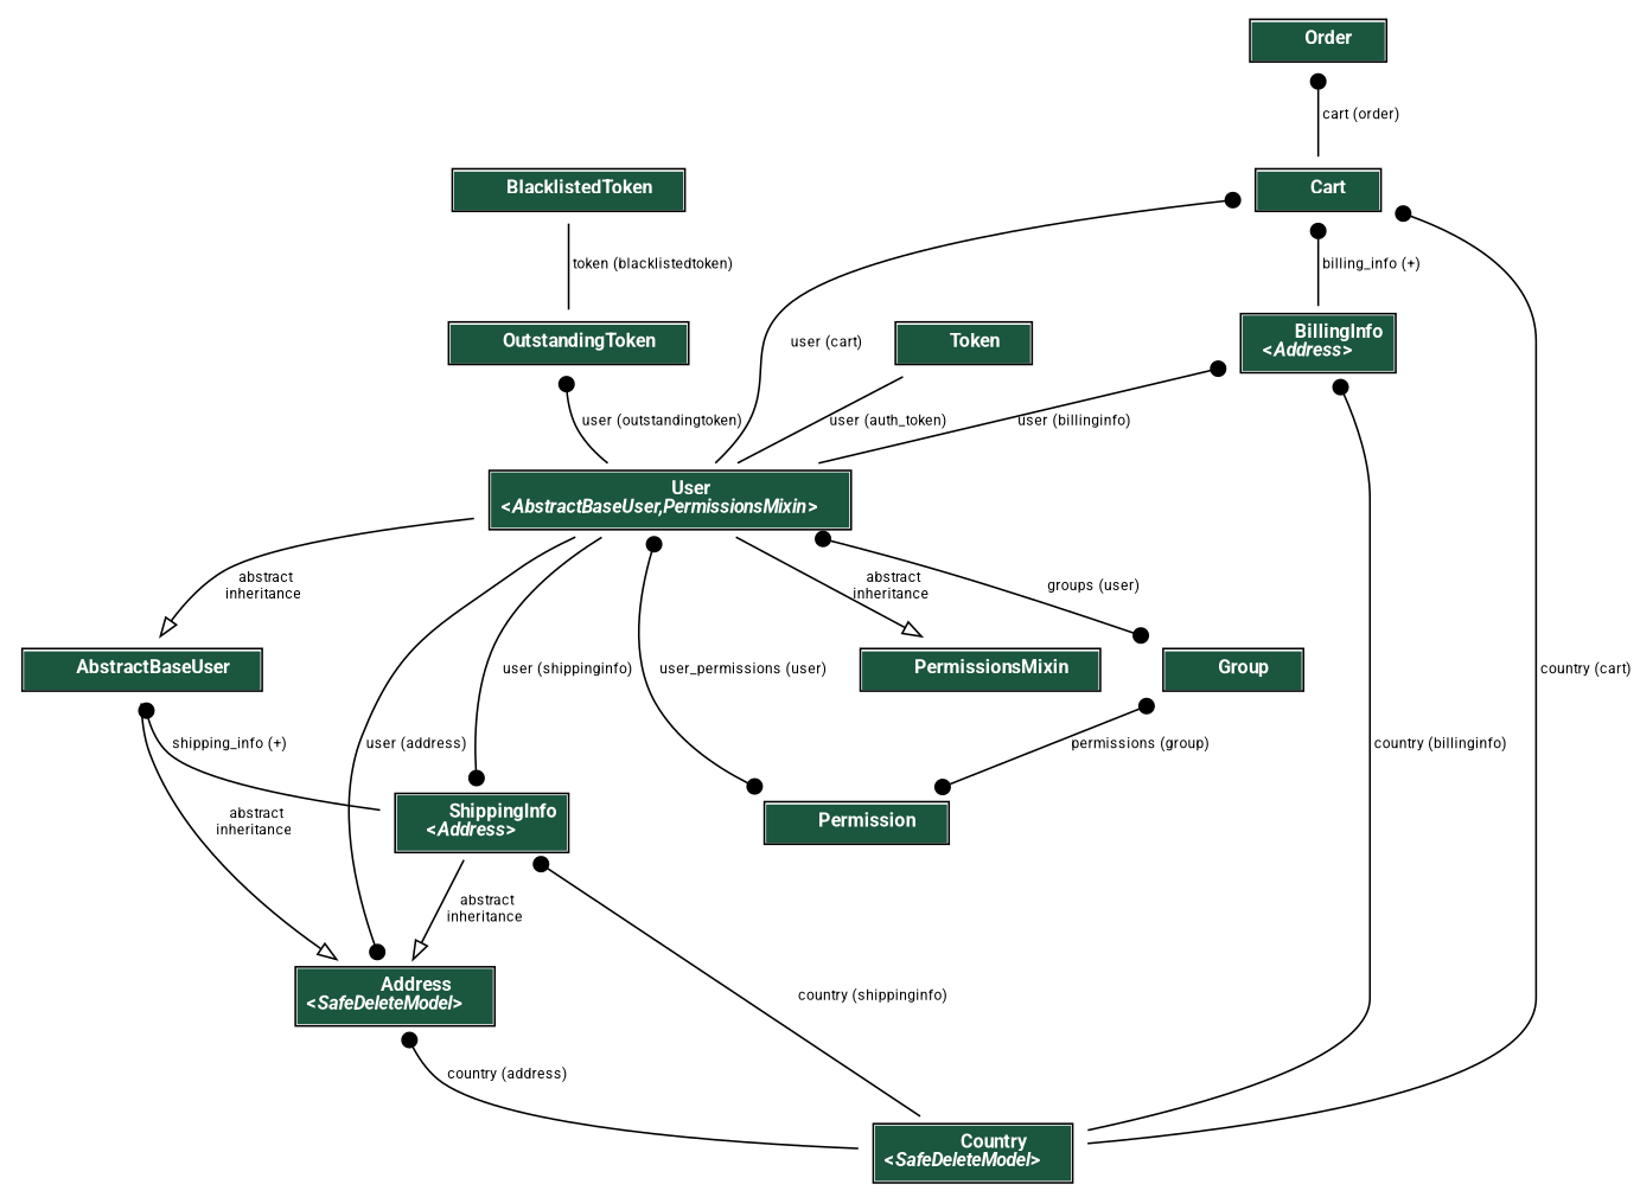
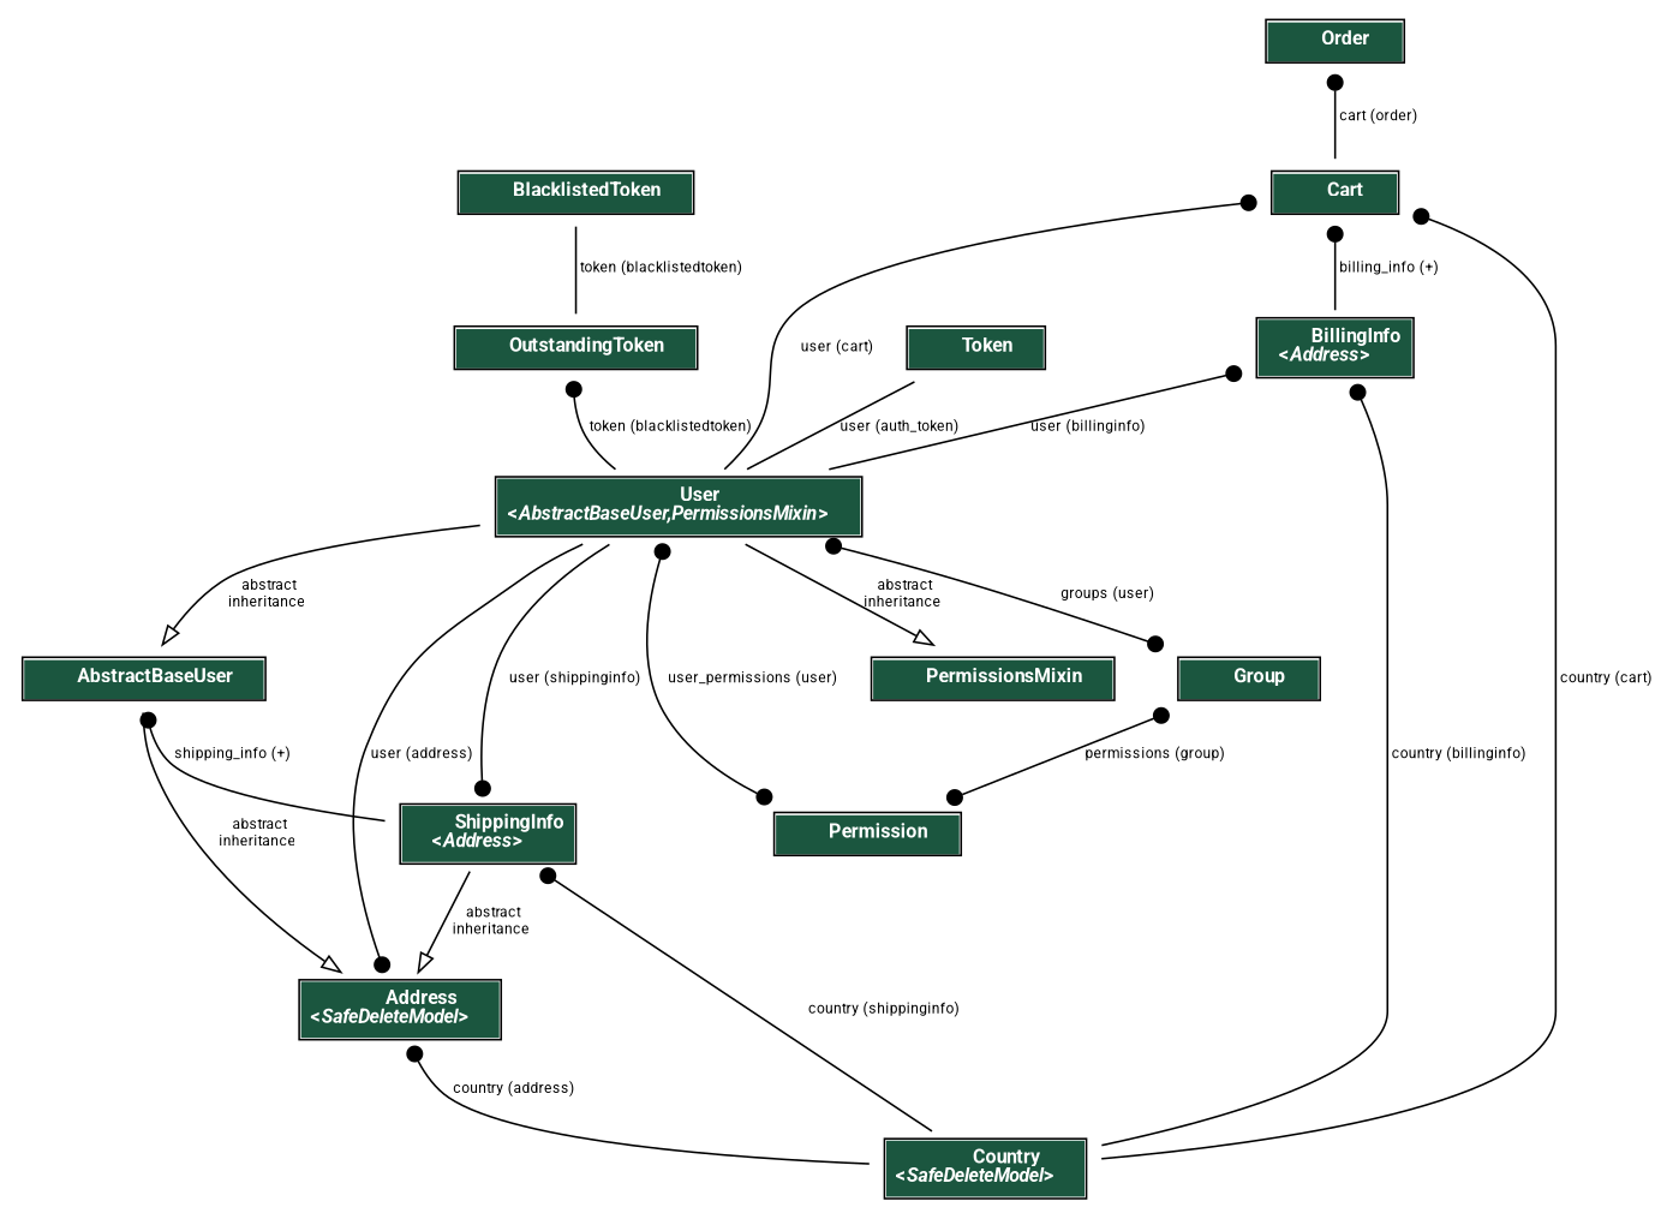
  digraph {
    fontname=Roboto
    fontsize=8
    rankdir=TB
    splines=true
    node [fontname=Roboto fontsize=8 shape=plaintext]
    edge [arrowhead=none arrowtail=dot dir=both fontname=Roboto fontsize=8]
    n1 [label=<     <TABLE BGCOLOR="white" BORDER="1" CELLBORDER="0" CELLSPACING="0">     <TR><TD COLSPAN="2" CELLPADDING="5" ALIGN="CENTER" BGCOLOR="#1b563f">     <FONT FACE="Roboto" COLOR="white" POINT-SIZE="10"><B>     Permission     </B></FONT></TD></TR>     </TABLE>     >]
    n2 [label=<     <TABLE BGCOLOR="white" BORDER="1" CELLBORDER="0" CELLSPACING="0">     <TR><TD COLSPAN="2" CELLPADDING="5" ALIGN="CENTER" BGCOLOR="#1b563f">     <FONT FACE="Roboto" COLOR="white" POINT-SIZE="10"><B>     Group     </B></FONT></TD></TR>     </TABLE>     >]
    n3 [label=<     <TABLE BGCOLOR="white" BORDER="1" CELLBORDER="0" CELLSPACING="0">     <TR><TD COLSPAN="2" CELLPADDING="5" ALIGN="CENTER" BGCOLOR="#1b563f">     <FONT FACE="Roboto" COLOR="white" POINT-SIZE="10"><B>     Cart     </B></FONT></TD></TR>     </TABLE>     >]
    n4 [label=<     <TABLE BGCOLOR="white" BORDER="1" CELLBORDER="0" CELLSPACING="0">     <TR><TD COLSPAN="2" CELLPADDING="5" ALIGN="CENTER" BGCOLOR="#1b563f">     <FONT FACE="Roboto" COLOR="white" POINT-SIZE="10"><B>     Country<BR/>&lt;<FONT FACE="Roboto"><I>SafeDeleteModel</I></FONT>&gt;     </B></FONT></TD></TR>     </TABLE>     >]
    n5 [label=<     <TABLE BGCOLOR="white" BORDER="1" CELLBORDER="0" CELLSPACING="0">     <TR><TD COLSPAN="2" CELLPADDING="5" ALIGN="CENTER" BGCOLOR="#1b563f">     <FONT FACE="Roboto" COLOR="white" POINT-SIZE="10"><B>     BillingInfo<BR/>&lt;<FONT FACE="Roboto"><I>Address</I></FONT>&gt;     </B></FONT></TD></TR>     </TABLE>     >]
    n6 [label=<     <TABLE BGCOLOR="white" BORDER="1" CELLBORDER="0" CELLSPACING="0">     <TR><TD COLSPAN="2" CELLPADDING="5" ALIGN="CENTER" BGCOLOR="#1b563f">     <FONT FACE="Roboto" COLOR="white" POINT-SIZE="10"><B>     User<BR/>&lt;<FONT FACE="Roboto"><I>AbstractBaseUser,PermissionsMixin</I></FONT>&gt;     </B></FONT></TD></TR>     </TABLE>     >]
    n7 [label=<     <TABLE BGCOLOR="white" BORDER="1" CELLBORDER="0" CELLSPACING="0">     <TR><TD COLSPAN="2" CELLPADDING="5" ALIGN="CENTER" BGCOLOR="#1b563f">     <FONT FACE="Roboto" COLOR="white" POINT-SIZE="10"><B>     ShippingInfo<BR/>&lt;<FONT FACE="Roboto"><I>Address</I></FONT>&gt;     </B></FONT></TD></TR>     </TABLE>     >]
    n8 [label=<     <TABLE BGCOLOR="white" BORDER="1" CELLBORDER="0" CELLSPACING="0">     <TR><TD COLSPAN="2" CELLPADDING="5" ALIGN="CENTER" BGCOLOR="#1b563f">     <FONT FACE="Roboto" COLOR="white" POINT-SIZE="10"><B>     Address<BR/>&lt;<FONT FACE="Roboto"><I>SafeDeleteModel</I></FONT>&gt;     </B></FONT></TD></TR>      </TABLE>     >]
    n9 [label=<     <TABLE BGCOLOR="white" BORDER="1" CELLBORDER="0" CELLSPACING="0">     <TR><TD COLSPAN="2" CELLPADDING="5" ALIGN="CENTER" BGCOLOR="#1b563f">     <FONT FACE="Roboto" COLOR="white" POINT-SIZE="10"><B>     PermissionsMixin     </B></FONT></TD></TR>    </TABLE>     >]
    n10 [label=<     <TABLE BGCOLOR="white" BORDER="1" CELLBORDER="0" CELLSPACING="0">     <TR><TD COLSPAN="2" CELLPADDING="5" ALIGN="CENTER" BGCOLOR="#1b563f">     <FONT FACE="Roboto" COLOR="white" POINT-SIZE="10"><B>     AbstractBaseUser     </B></FONT></TD></TR>     </TABLE>     >]
    n11 [label=<     <TABLE BGCOLOR="white" BORDER="1" CELLBORDER="0" CELLSPACING="0">     <TR><TD COLSPAN="2" CELLPADDING="5" ALIGN="CENTER" BGCOLOR="#1b563f">     <FONT FACE="Roboto" COLOR="white" POINT-SIZE="10"><B>     Order     </B></FONT></TD></TR>    </TABLE>     >]
    n12 [label=<     <TABLE BGCOLOR="white" BORDER="1" CELLBORDER="0" CELLSPACING="0">     <TR><TD COLSPAN="2" CELLPADDING="5" ALIGN="CENTER" BGCOLOR="#1b563f">     <FONT FACE="Roboto" COLOR="white" POINT-SIZE="10"><B>     Token     </B></FONT></TD></TR>    </TABLE>     >]
    n13 [label=<     <TABLE BGCOLOR="white" BORDER="1" CELLBORDER="0" CELLSPACING="0">     <TR><TD COLSPAN="2" CELLPADDING="5" ALIGN="CENTER" BGCOLOR="#1b563f">     <FONT FACE="Roboto" COLOR="white" POINT-SIZE="10"><B>     OutstandingToken     </B></FONT></TD></TR>     </TABLE>     >]
    n14 [label=<     <TABLE BGCOLOR="white" BORDER="1" CELLBORDER="0" CELLSPACING="0">     <TR><TD COLSPAN="2" CELLPADDING="5" ALIGN="CENTER" BGCOLOR="#1b563f">     <FONT FACE="Roboto" COLOR="white" POINT-SIZE="10"><B>     BlacklistedToken     </B></FONT></TD></TR>     </TABLE>     >]
    n2 -> n1 [arrowhead=dot label=" permissions (group)"]
    n3 -> n4 [label=" country (cart)"]
    n3 -> n5 [label=" billing_info (+)"]
    n3 -> n6 [label=" user (cart)"]
    n5 -> n4 [label=" country (billinginfo)"]
    n5 -> n6 [label=" user (billinginfo)"]
    n6 -> n1 [arrowhead=dot label=" user_permissions (user)"]
    n6 -> n2 [arrowhead=dot label=" groups (user)"]
    n6 -> n9 [arrowhead=empty arrowtail=none label=" abstract\ninheritance"]
    n6 -> n10 [arrowhead=empty arrowtail=none label=" abstract\ninheritance"]
    n7 -> n4 [label=" country (shippinginfo)"]
    n7 -> n6 [label=" user (shippinginfo)"]
    n7 -> n8 [arrowhead=empty arrowtail=none label=" abstract\ninheritance"]
    n8 -> n4 [label=" country (address)"]
    n8 -> n6 [label=" user (address)"]
    n10 -> n7 [label=" shipping_info (+)"]
    n10 -> n8 [arrowhead=empty arrowtail=none label=" abstract\ninheritance"]
    n11 -> n3 [label=" cart (order)"]
    n12 -> n6 [arrowtail=none label=" user (auth_token)"]
-   n13 -> n6 [label=" user (outstandingtoken)"]
+   n13 -> n6 [label=" token (blacklistedtoken)"]
    n14 -> n13 [arrowtail=none label=" token (blacklistedtoken)"]
  }
